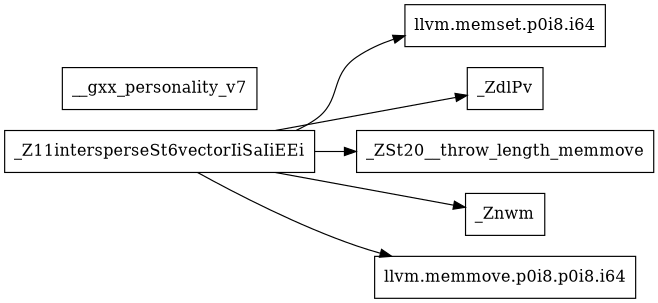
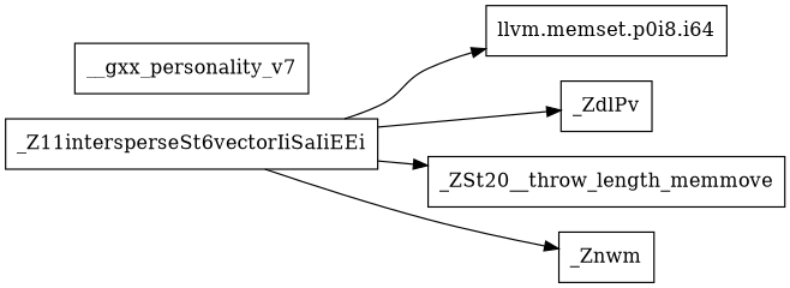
  digraph {
    rankdir=LR
    node [shape=box]
    _Z11intersperseSt6vectorIiSaIiEEi
    "llvm.memset.p0i8.i64"
    _ZdlPv
    n4 [label=_ZSt20__throw_length_memmove]
    _Znwm
-   "llvm.memmove.p0i8.p0i8.i64"
    n7 [label=__gxx_personality_v7]
    _Z11intersperseSt6vectorIiSaIiEEi -> "llvm.memset.p0i8.i64"
    _Z11intersperseSt6vectorIiSaIiEEi -> _ZdlPv
    _Z11intersperseSt6vectorIiSaIiEEi -> n4
    _Z11intersperseSt6vectorIiSaIiEEi -> _Znwm
-   _Z11intersperseSt6vectorIiSaIiEEi -> "llvm.memmove.p0i8.p0i8.i64"
  }
